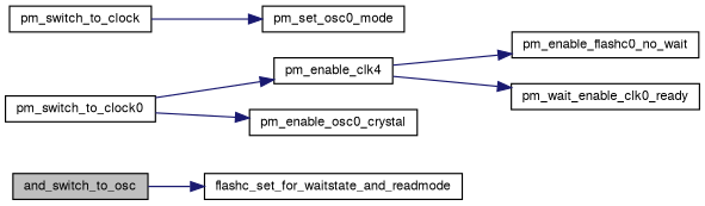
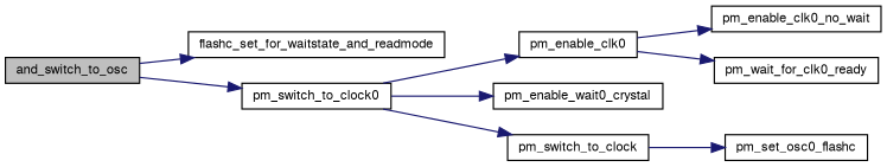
  digraph {
    rankdir=LR
    node [color=black fillcolor=white fontname=FreeSans fontsize=10 shape=record style=filled]
    edge [color=midnightblue fontname=FreeSans fontsize=10 labelfontname=FreeSans labelfontsize=10 style=solid]
    n1 [fillcolor=grey75 fontcolor=black height=0.2 label=and_switch_to_osc width=0.4]
    n2 [height=0.2 label=flashc_set_for_waitstate_and_readmode width=0.4]
    n3 [height=0.2 label=pm_switch_to_clock0 width=0.4]
-   n4 [height=0.2 label=pm_enable_clk4 width=0.4]
-   n5 [height=0.2 label=pm_enable_osc0_crystal width=0.4]
+   n4 [height=0.2 label=pm_enable_clk0 width=0.4]
+   n5 [height=0.2 label=pm_enable_wait0_crystal width=0.4]
    n6 [height=0.2 label=pm_switch_to_clock width=0.4]
-   n7 [height=0.2 label=pm_enable_flashc0_no_wait width=0.4]
-   n8 [height=0.2 label=pm_wait_enable_clk0_ready width=0.4]
-   n9 [height=0.2 label=pm_set_osc0_mode width=0.4]
+   n7 [height=0.2 label=pm_enable_clk0_no_wait width=0.4]
+   n8 [height=0.2 label=pm_wait_for_clk0_ready width=0.4]
+   n9 [height=0.2 label=pm_set_osc0_flashc width=0.4]
    n1 -> n2
+   n1 -> n3
    n3 -> n4
    n3 -> n5
+   n3 -> n6
    n4 -> n7
    n4 -> n8
    n6 -> n9
  }
